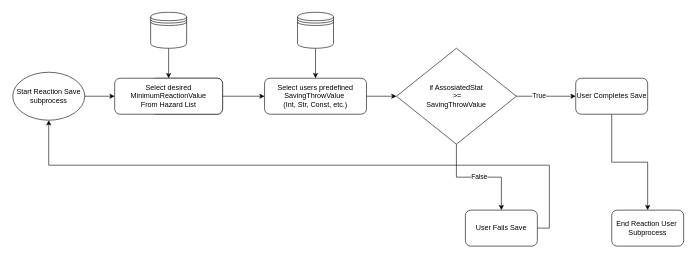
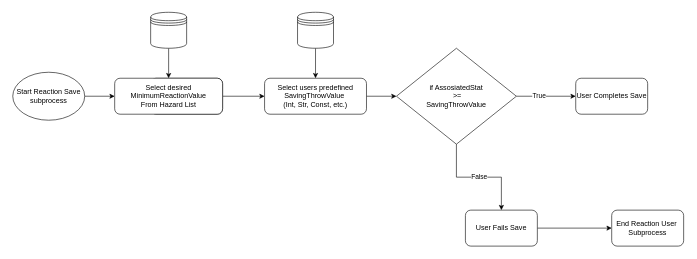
  <mxCell id="0" />
  <mxCell id="1" parent="0" />
  <mxCell id="2" style="edgeStyle=orthogonalEdgeStyle;rounded=0;orthogonalLoop=1;jettySize=auto;html=1;exitX=1;exitY=0.5;exitDx=0;exitDy=0;" edge="1" parent="1" source="3" target="15"><mxGeometry relative="1" as="geometry" /></mxCell>
  <mxCell id="3" value="" style="rounded=1;whiteSpace=wrap;html=1;" vertex="1" parent="1"><mxGeometry x="250" y="130" width="120" height="60" as="geometry" /></mxCell>
  <mxCell id="4" style="edgeStyle=orthogonalEdgeStyle;rounded=0;orthogonalLoop=1;jettySize=auto;html=1;exitX=0.5;exitY=1;exitDx=0;exitDy=0;" edge="1" parent="1" source="5" target="3"><mxGeometry relative="1" as="geometry"><Array as="points"><mxPoint x="280" y="80" /></Array></mxGeometry></mxCell>
  <mxCell id="5" value="" style="shape=datastore;whiteSpace=wrap;html=1;" vertex="1" parent="1"><mxGeometry x="250" y="20" width="60" height="60" as="geometry" /></mxCell>
  <mxCell id="6" style="edgeStyle=orthogonalEdgeStyle;rounded=0;orthogonalLoop=1;jettySize=auto;html=1;entryX=0;entryY=0.5;entryDx=0;entryDy=0;" edge="1" parent="1" source="9" target="11"><mxGeometry relative="1" as="geometry"><mxPoint x="980" y="175" as="targetPoint" /></mxGeometry></mxCell>
  <mxCell id="7" value="True" style="edgeLabel;html=1;align=center;verticalAlign=middle;resizable=0;points=[];" vertex="1" connectable="0" parent="6"><mxGeometry x="-0.245" y="1" relative="1" as="geometry"><mxPoint as="offset" /></mxGeometry></mxCell>
  <mxCell id="8" value="False" style="edgeStyle=orthogonalEdgeStyle;rounded=0;orthogonalLoop=1;jettySize=auto;html=1;exitX=0.5;exitY=1;exitDx=0;exitDy=0;entryX=0.5;entryY=0;entryDx=0;entryDy=0;" edge="1" parent="1" source="9" target="13"><mxGeometry relative="1" as="geometry"><mxPoint x="815" y="355" as="targetPoint" /></mxGeometry></mxCell>
  <mxCell id="9" value="if AssosiatedStat &lt;br&gt;&amp;nbsp;&amp;gt;= &lt;br&gt;SavingThrowValue" style="rhombus;whiteSpace=wrap;html=1;" vertex="1" parent="1"><mxGeometry x="660" y="80" width="200" height="160" as="geometry" /></mxCell>
- <mxCell id="10" style="edgeStyle=orthogonalEdgeStyle;rounded=0;orthogonalLoop=1;jettySize=auto;html=1;exitX=0.5;exitY=1;exitDx=0;exitDy=0;" edge="1" parent="1" source="11" target="21"><mxGeometry relative="1" as="geometry" /></mxCell>
  <mxCell id="11" value="User Completes Save" style="rounded=1;whiteSpace=wrap;html=1;" vertex="1" parent="1"><mxGeometry x="959" y="130" width="120" height="60" as="geometry" /></mxCell>
- <mxCell id="12" style="edgeStyle=orthogonalEdgeStyle;rounded=0;orthogonalLoop=1;jettySize=auto;html=1;exitX=1;exitY=0.5;exitDx=0;exitDy=0;" edge="1" parent="1" source="13" target="20"><mxGeometry relative="1" as="geometry" /></mxCell>
+ <mxCell id="12" style="edgeStyle=orthogonalEdgeStyle;rounded=0;orthogonalLoop=1;jettySize=auto;html=1;exitX=1;exitY=0.5;exitDx=0;exitDy=0;entryX=0;entryY=0.5;entryDx=0;entryDy=0;" edge="1" parent="1" source="13" target="21"><mxGeometry relative="1" as="geometry" /></mxCell>
  <mxCell id="13" value="User Fails Save" style="rounded=1;whiteSpace=wrap;html=1;" vertex="1" parent="1"><mxGeometry x="775" y="350" width="120" height="60" as="geometry" /></mxCell>
  <mxCell id="14" style="edgeStyle=orthogonalEdgeStyle;rounded=0;orthogonalLoop=1;jettySize=auto;html=1;" edge="1" parent="1" source="15" target="9"><mxGeometry relative="1" as="geometry" /></mxCell>
  <mxCell id="15" value="Select users predefined SavingThrowValue&amp;nbsp;&lt;br&gt;(Int, Str, Const, etc.)" style="rounded=1;whiteSpace=wrap;html=1;" vertex="1" parent="1"><mxGeometry x="440" y="130" width="170" height="60" as="geometry" /></mxCell>
  <mxCell id="16" style="edgeStyle=orthogonalEdgeStyle;rounded=0;orthogonalLoop=1;jettySize=auto;html=1;" edge="1" parent="1" source="17" target="15"><mxGeometry relative="1" as="geometry" /></mxCell>
  <mxCell id="17" value="" style="shape=datastore;whiteSpace=wrap;html=1;" vertex="1" parent="1"><mxGeometry x="495" y="20" width="60" height="60" as="geometry" /></mxCell>
  <mxCell id="18" value="&lt;span&gt;Select desired MinimumReactionValue&lt;/span&gt;&lt;br&gt;&lt;span&gt;From Hazard List&lt;/span&gt;" style="rounded=1;whiteSpace=wrap;html=1;" vertex="1" parent="1"><mxGeometry x="190" y="130" width="180" height="60" as="geometry" /></mxCell>
  <mxCell id="19" style="edgeStyle=orthogonalEdgeStyle;rounded=0;orthogonalLoop=1;jettySize=auto;html=1;entryX=0;entryY=0.5;entryDx=0;entryDy=0;" edge="1" parent="1" source="20" target="18"><mxGeometry relative="1" as="geometry" /></mxCell>
  <mxCell id="20" value="Start Reaction Save subprocess" style="ellipse;whiteSpace=wrap;html=1;" vertex="1" parent="1"><mxGeometry x="20" y="120" width="120" height="80" as="geometry" /></mxCell>
  <mxCell id="21" value="End Reaction User&amp;nbsp;&lt;br&gt;Subprocess" style="rounded=1;whiteSpace=wrap;html=1;" vertex="1" parent="1"><mxGeometry x="1019" y="350" width="120" height="60" as="geometry" /></mxCell>
